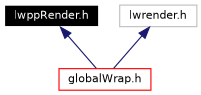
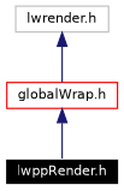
  digraph {
    node [fontname=Helvetica fontsize=10 shape=record]
    edge [color=midnightblue dir=back fontname=Helvetica fontsize=10 labelfontname=Helvetica labelfontsize=10 style=solid]
    n1 [color=white fillcolor=black fontcolor=white height=0.2 label="lwppRender.h" style=filled width=0.4]
    n2 [color=red height=0.2 label="globalWrap.h" width=0.4]
    n3 [color=grey75 height=0.2 label="lwrender.h" width=0.4]
-   n1 -> n2
+   n2 -> n1
    n3 -> n2
  }
